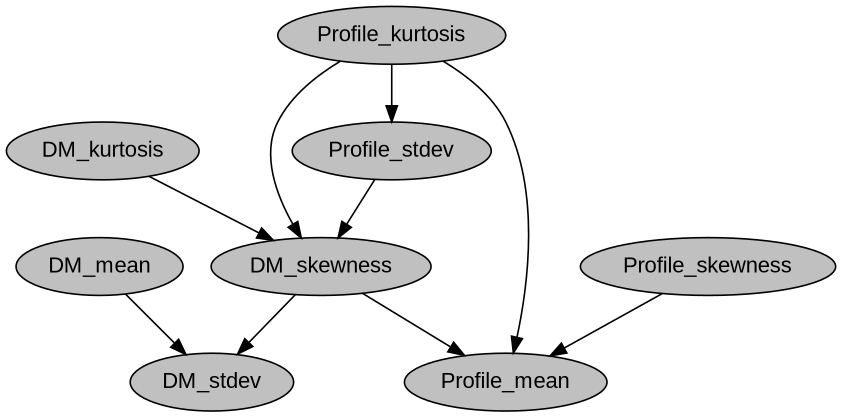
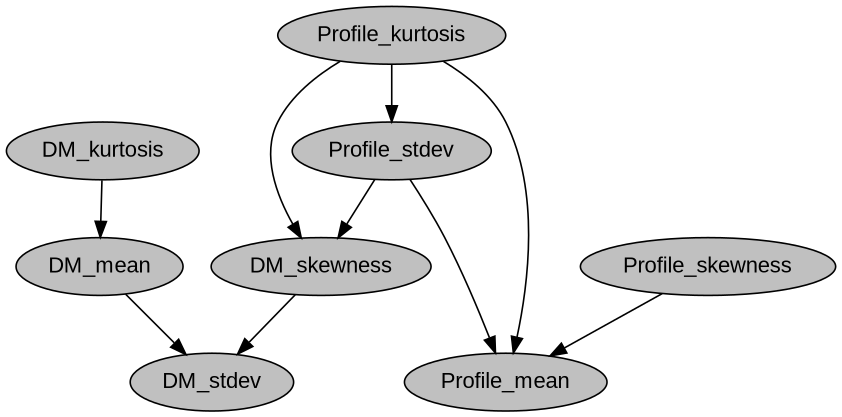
  strict digraph {
    fontname="Liberation Sans"
    node [fillcolor=gray fontname="Liberation Sans" style=filled]
    edge [fontname="Liberation Sans"]
    Profile_stdev
    Profile_mean
    DM_skewness
    Profile_skewness
    DM_kurtosis
    DM_stdev
    Profile_kurtosis
    DM_mean
-   DM_skewness -> Profile_mean
+   Profile_stdev -> Profile_mean
    Profile_stdev -> DM_skewness
    DM_skewness -> DM_stdev
    Profile_skewness -> Profile_mean
-   DM_kurtosis -> DM_skewness
+   DM_kurtosis -> DM_mean
    Profile_kurtosis -> Profile_stdev
    Profile_kurtosis -> Profile_mean
    Profile_kurtosis -> DM_skewness
    DM_mean -> DM_stdev
  }
